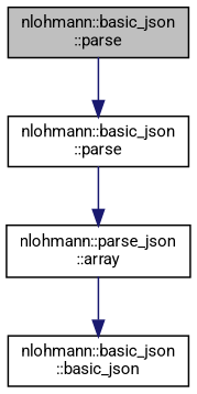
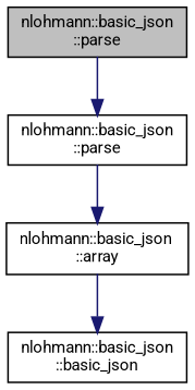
  digraph {
    rankdir=TB
    fontname=Roboto
    node [color=black fillcolor=white fontname=Roboto fontsize=10 shape=record style=filled]
    edge [color=midnightblue fontname=Roboto fontsize=10 labelfontname=Helvetica labelfontsize=10 style=solid]
    n1 [fillcolor=grey75 fontcolor=black height=0.2 label="nlohmann::basic_json\l::parse" width=0.4]
    n2 [height=0.2 label="nlohmann::basic_json\l::parse" width=0.4]
-   n3 [height=0.2 label="nlohmann::parse_json\l::array" width=0.4]
+   n3 [height=0.2 label="nlohmann::basic_json\l::array" width=0.4]
    n4 [height=0.2 label="nlohmann::basic_json\l::basic_json" width=0.4]
    n1 -> n2
    n2 -> n3
    n3 -> n4
  }
